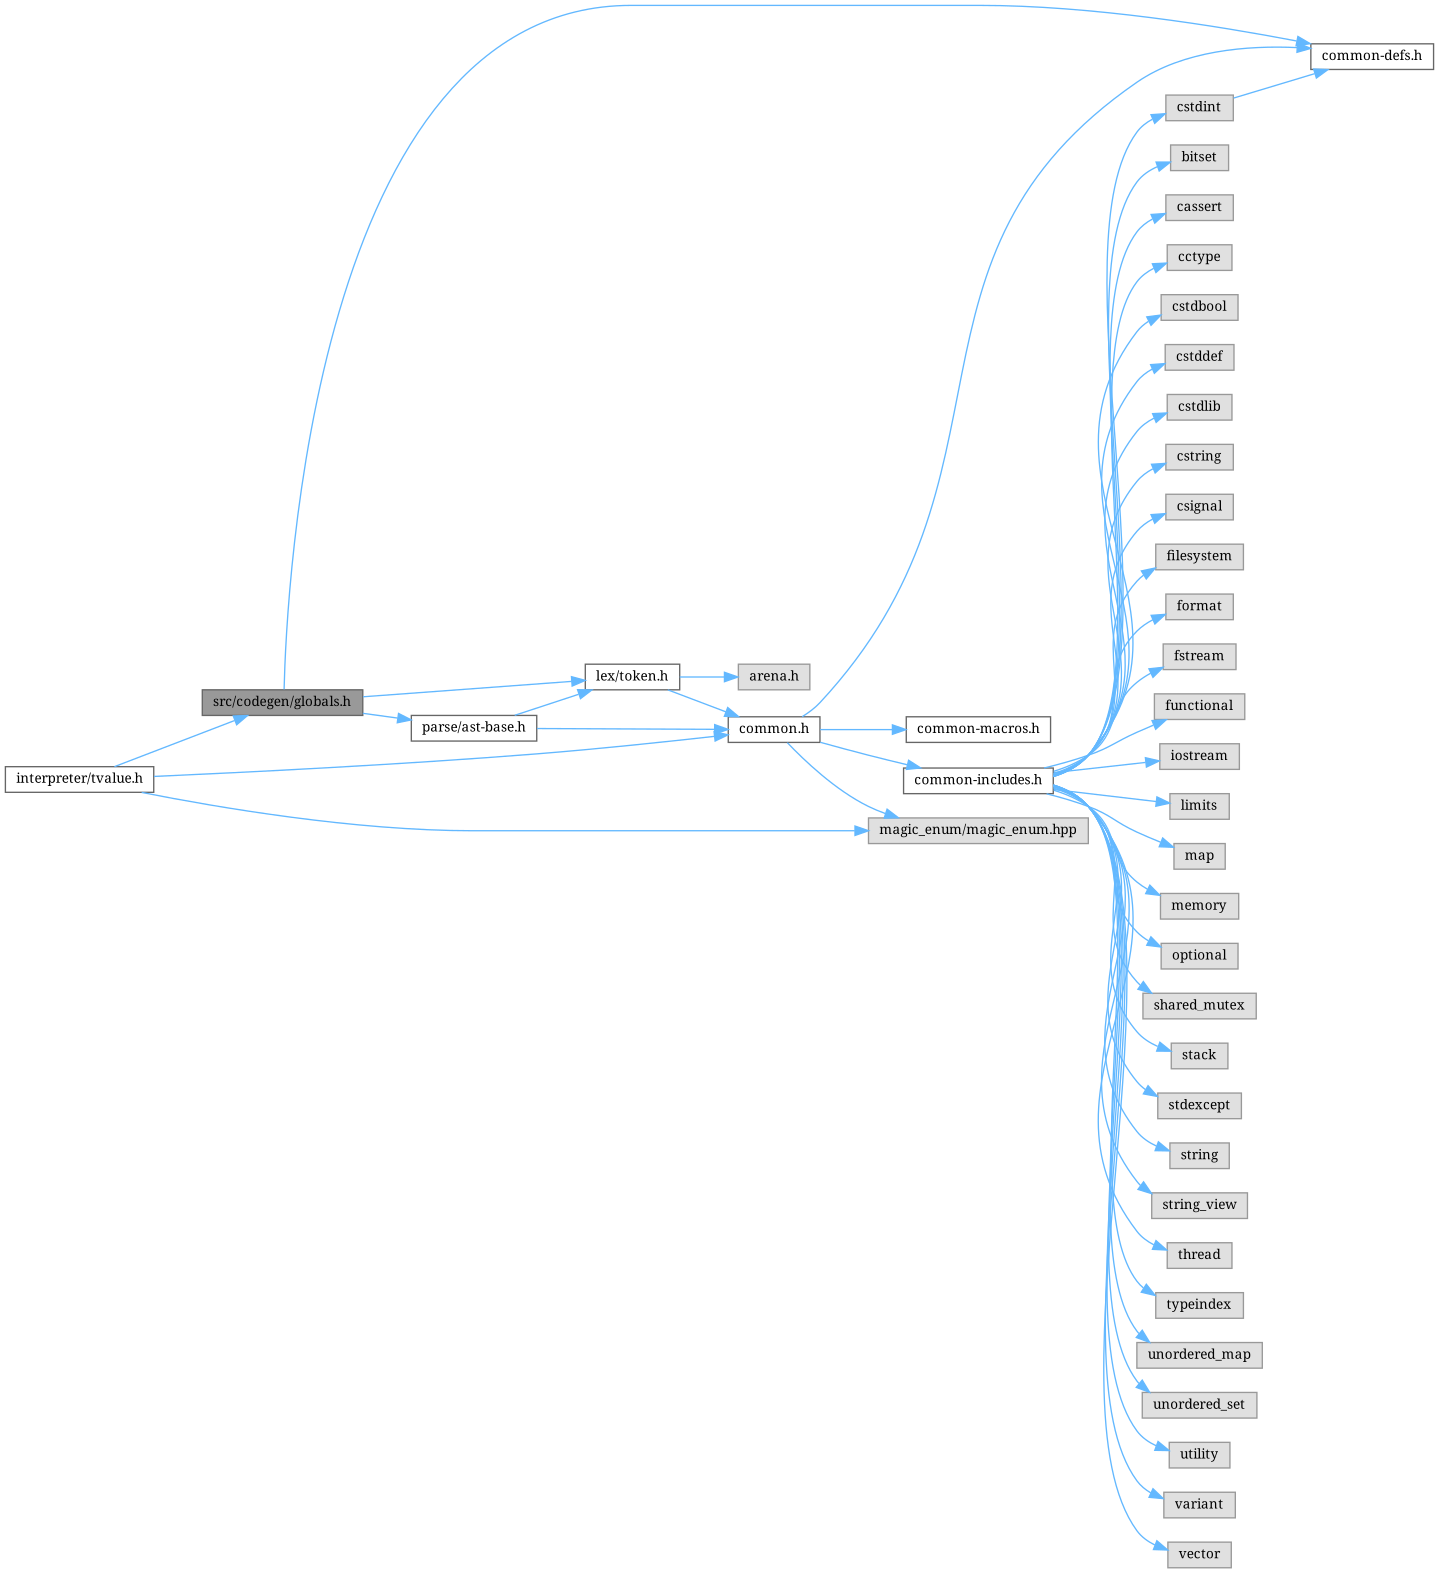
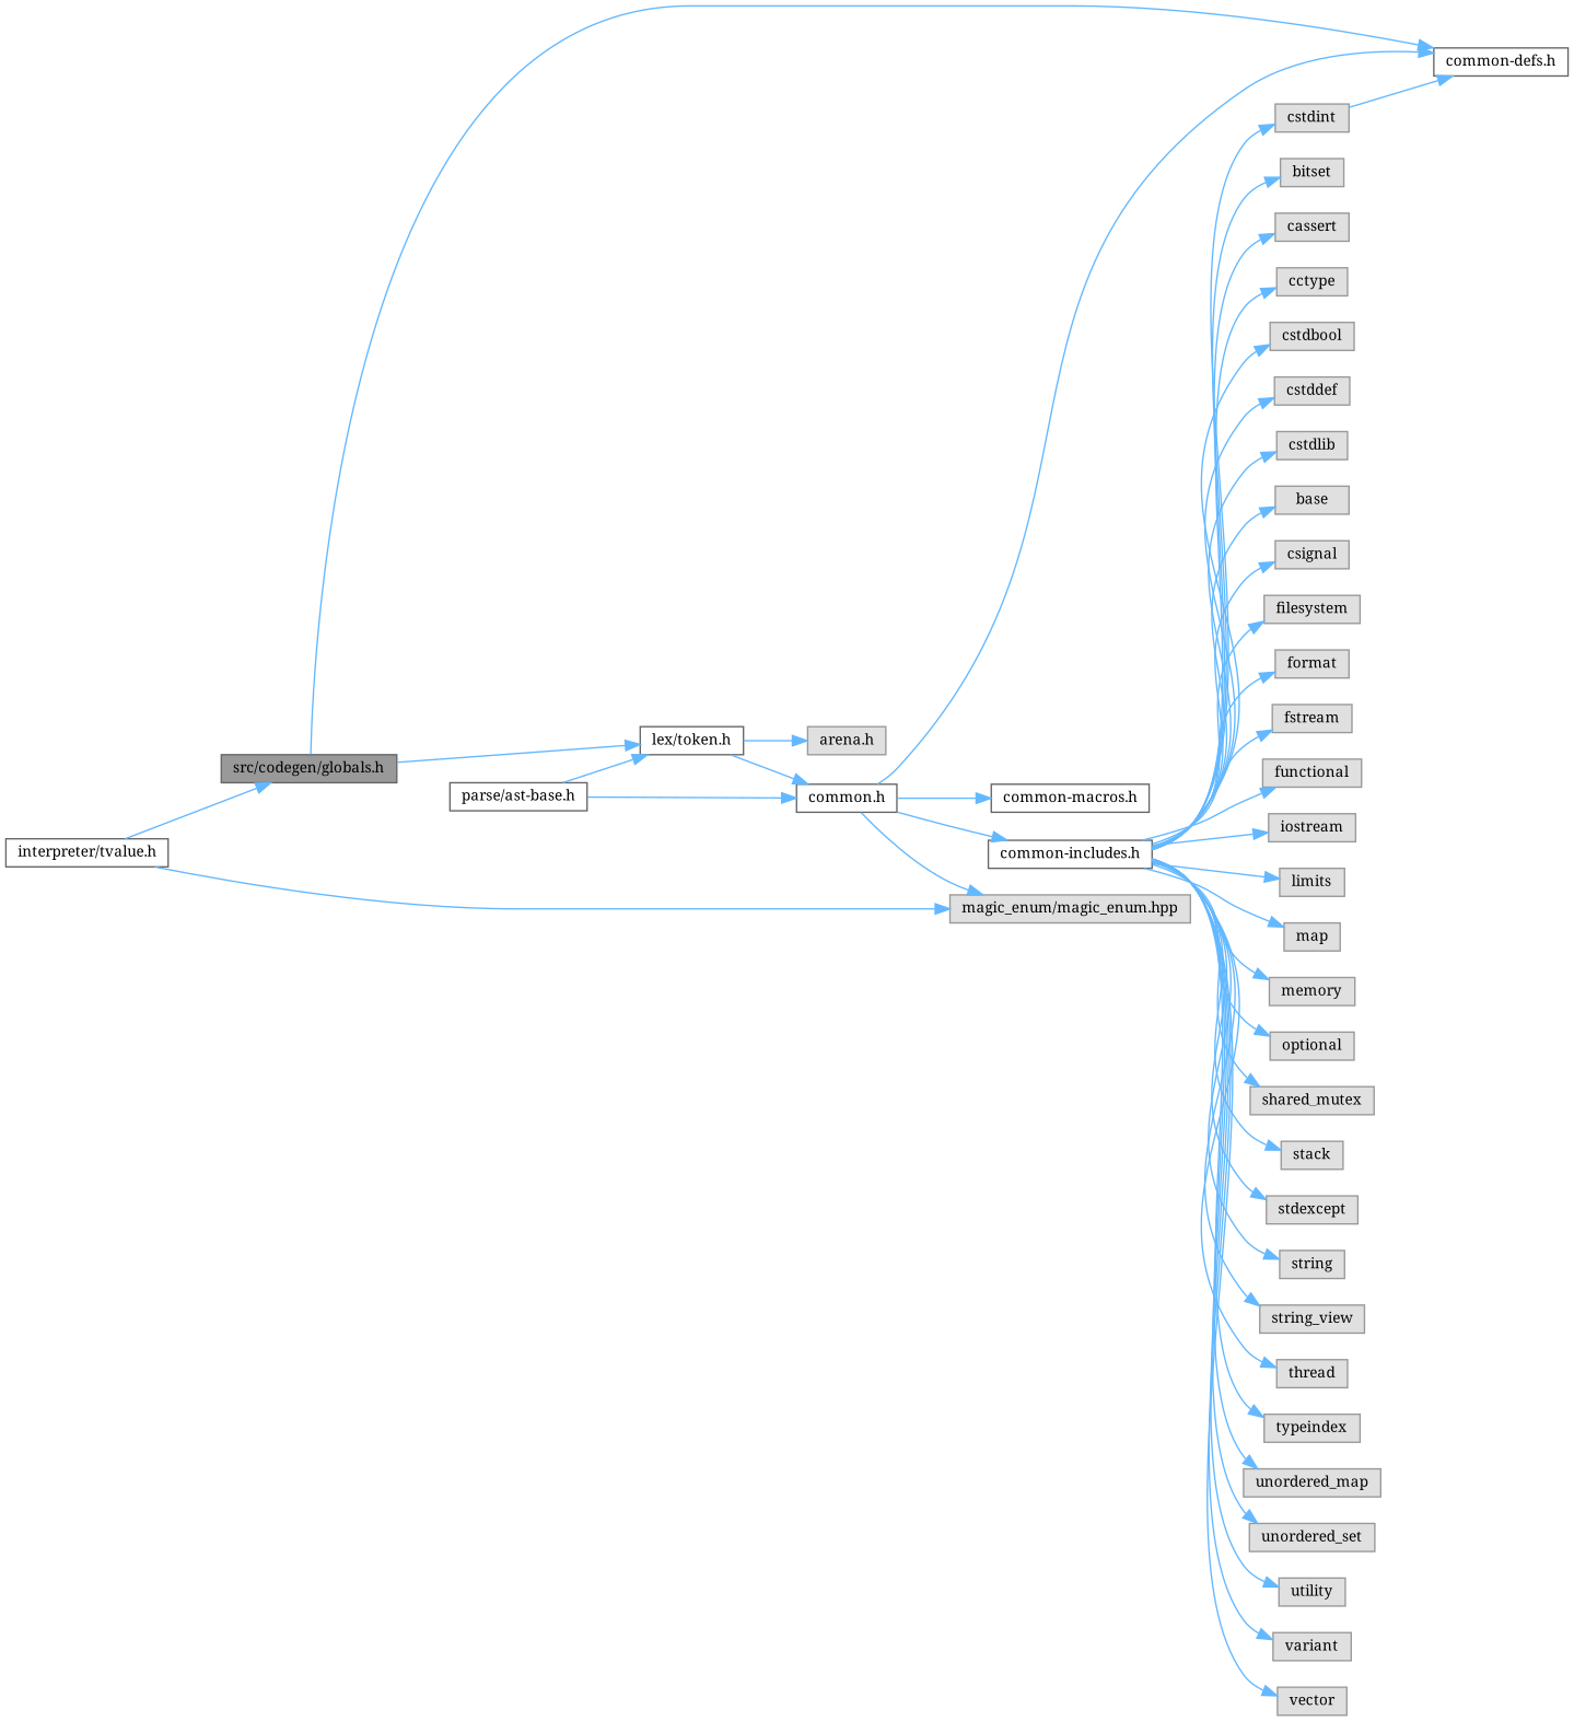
  digraph {
    fontname="Noto Serif"
    rankdir=LR
    node [color=grey60 fillcolor="#E0E0E0" fontname="Noto Serif" fontsize=10 shape=box style=filled]
    edge [color=steelblue1 fontname="Noto Serif" fontsize=10 labelfontname=Helvetica labelfontsize=10 style=solid]
    n1 [color=gray40 fillcolor=grey60 fontcolor=black height=0.2 label="src/codegen/globals.h" width=0.4]
    n2 [color=grey40 fillcolor=white height=0.2 label="common-defs.h" width=0.4]
    n3 [color=grey40 fillcolor=white height=0.2 label="lex/token.h" width=0.4]
    n4 [color=grey40 fillcolor=white height=0.2 label="parse/ast-base.h" width=0.4]
    n5 [color=grey40 fillcolor=white height=0.2 label="common.h" width=0.4]
    n6 [height=0.2 label="arena.h" width=0.4]
    n7 [color=grey40 fillcolor=white height=0.2 label="interpreter/tvalue.h" width=0.4]
    n8 [height=0.2 label="magic_enum/magic_enum.hpp" width=0.4]
    n9 [height=0.2 label=cstdint width=0.4]
    n10 [color=grey40 fillcolor=white height=0.2 label="common-macros.h" width=0.4]
    n11 [color=grey40 fillcolor=white height=0.2 label="common-includes.h" width=0.4]
    n12 [height=0.2 label=bitset width=0.4]
    n13 [height=0.2 label=cassert width=0.4]
    n14 [height=0.2 label=cctype width=0.4]
    n15 [height=0.2 label=cstdbool width=0.4]
    n16 [height=0.2 label=cstddef width=0.4]
    n17 [height=0.2 label=cstdlib width=0.4]
-   n18 [height=0.2 label=cstring width=0.4]
+   n18 [height=0.2 label=base width=0.4]
    n19 [height=0.2 label=csignal width=0.4]
    n20 [height=0.2 label=filesystem width=0.4]
    n21 [height=0.2 label=format width=0.4]
    n22 [height=0.2 label=fstream width=0.4]
    n23 [height=0.2 label=functional width=0.4]
    n24 [height=0.2 label=iostream width=0.4]
    n25 [height=0.2 label=limits width=0.4]
    n26 [height=0.2 label=map width=0.4]
    n27 [height=0.2 label=memory width=0.4]
    n28 [height=0.2 label=optional width=0.4]
    n29 [height=0.2 label=shared_mutex width=0.4]
    n30 [height=0.2 label=stack width=0.4]
    n31 [height=0.2 label=stdexcept width=0.4]
    n32 [height=0.2 label=string width=0.4]
    n33 [height=0.2 label=string_view width=0.4]
    n34 [height=0.2 label=thread width=0.4]
    n35 [height=0.2 label=typeindex width=0.4]
    n36 [height=0.2 label=unordered_map width=0.4]
    n37 [height=0.2 label=unordered_set width=0.4]
    n38 [height=0.2 label=utility width=0.4]
    n39 [height=0.2 label=variant width=0.4]
    n40 [height=0.2 label=vector width=0.4]
    n1 -> n2
    n1 -> n3
-   n1 -> n4
    n3 -> n5
    n3 -> n6
    n4 -> n3
    n4 -> n5
    n5 -> n2
    n5 -> n8
    n5 -> n10
    n5 -> n11
    n7 -> n1
-   n7 -> n5
    n7 -> n8
    n9 -> n2
    n11 -> n9
    n11 -> n12
    n11 -> n13
    n11 -> n14
    n11 -> n15
    n11 -> n16
    n11 -> n17
    n11 -> n18
    n11 -> n19
    n11 -> n20
    n11 -> n21
    n11 -> n22
    n11 -> n23
    n11 -> n24
    n11 -> n25
    n11 -> n26
    n11 -> n27
    n11 -> n28
    n11 -> n29
    n11 -> n30
    n11 -> n31
    n11 -> n32
    n11 -> n33
    n11 -> n34
    n11 -> n35
    n11 -> n36
    n11 -> n37
    n11 -> n38
    n11 -> n39
    n11 -> n40
  }
